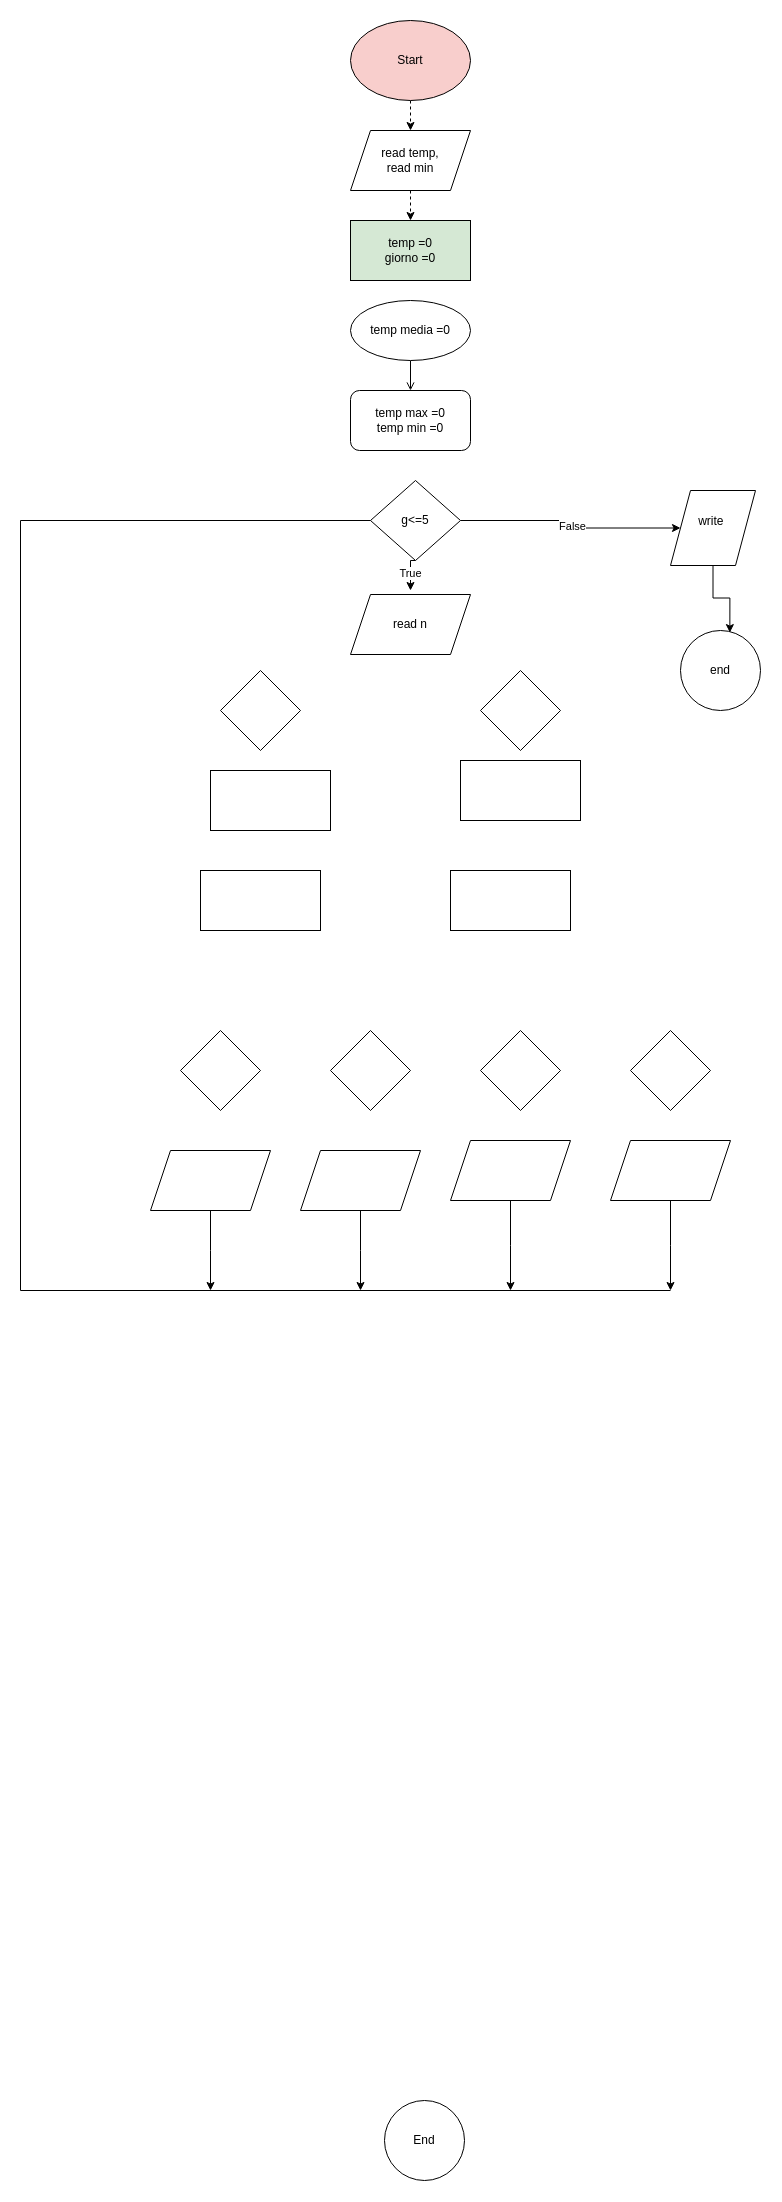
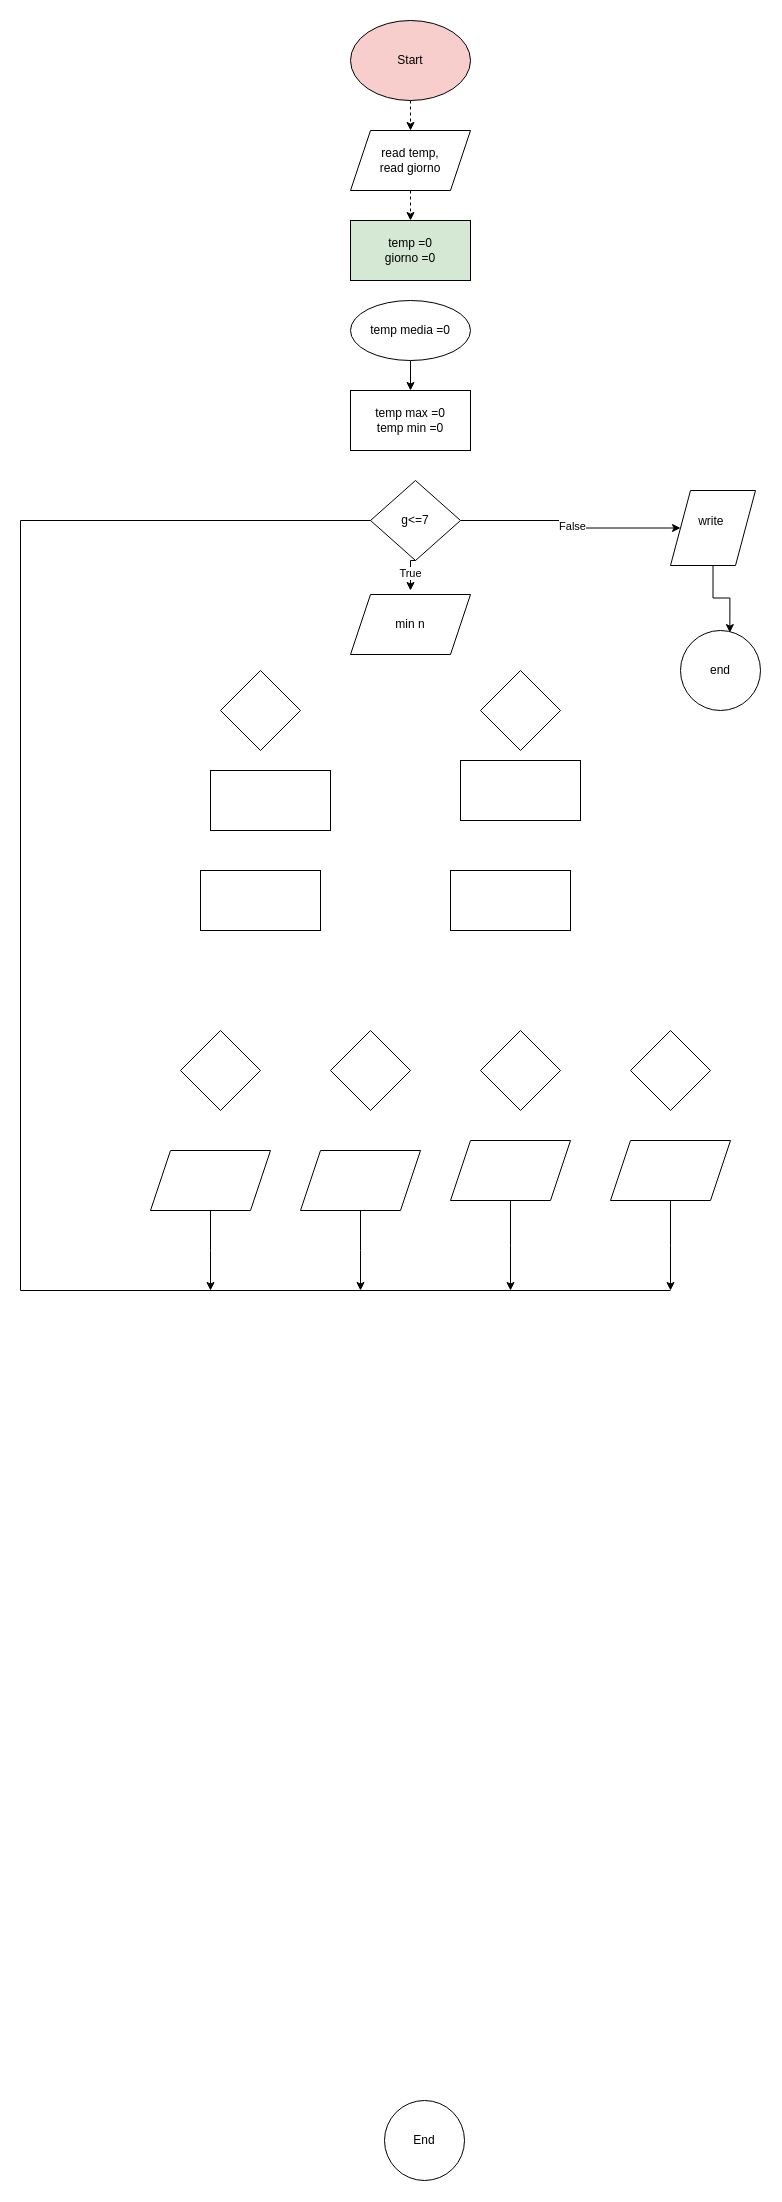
  <mxCell id="0" />
  <mxCell id="1" parent="0" />
  <mxCell id="2" style="edgeStyle=orthogonalEdgeStyle;rounded=0;orthogonalLoop=1;jettySize=auto;html=1;exitX=0.5;exitY=1;exitDx=0;exitDy=0;entryX=0.5;entryY=0;entryDx=0;entryDy=0;dashed=1;" edge="1" parent="1" source="3" target="5"><mxGeometry relative="1" as="geometry" /></mxCell>
  <mxCell id="3" value="Start" style="ellipse;whiteSpace=wrap;html=1;fillColor=#f8cecc;" vertex="1" parent="1"><mxGeometry x="350" y="20" width="120" height="80" as="geometry" /></mxCell>
  <mxCell id="4" style="edgeStyle=orthogonalEdgeStyle;rounded=0;orthogonalLoop=1;jettySize=auto;html=1;exitX=0.5;exitY=1;exitDx=0;exitDy=0;entryX=0.5;entryY=0;entryDx=0;entryDy=0;dashed=1;" edge="1" parent="1" source="5" target="6"><mxGeometry relative="1" as="geometry" /></mxCell>
- <mxCell id="5" value="read temp,&lt;div&gt;read min&lt;/div&gt;" style="shape=parallelogram;perimeter=parallelogramPerimeter;whiteSpace=wrap;html=1;fixedSize=1;" vertex="1" parent="1"><mxGeometry x="350" y="130" width="120" height="60" as="geometry" /></mxCell>
+ <mxCell id="5" value="read temp,&lt;div&gt;read giorno&lt;/div&gt;" style="shape=parallelogram;perimeter=parallelogramPerimeter;whiteSpace=wrap;html=1;fixedSize=1;" vertex="1" parent="1"><mxGeometry x="350" y="130" width="120" height="60" as="geometry" /></mxCell>
  <mxCell id="6" value="temp =0&lt;div&gt;giorno =0&lt;/div&gt;" style="rounded=0;whiteSpace=wrap;html=1;fillColor=#d5e8d4;" vertex="1" parent="1"><mxGeometry x="350" y="220" width="120" height="60" as="geometry" /></mxCell>
- <mxCell id="7" style="edgeStyle=orthogonalEdgeStyle;rounded=0;orthogonalLoop=1;jettySize=auto;html=1;exitX=0.5;exitY=1;exitDx=0;exitDy=0;entryX=0.5;entryY=0;entryDx=0;entryDy=0;endArrow=open;" edge="1" parent="1" source="8" target="9"><mxGeometry relative="1" as="geometry" /></mxCell>
+ <mxCell id="7" style="edgeStyle=orthogonalEdgeStyle;rounded=0;orthogonalLoop=1;jettySize=auto;html=1;exitX=0.5;exitY=1;exitDx=0;exitDy=0;entryX=0.5;entryY=0;entryDx=0;entryDy=0;" edge="1" parent="1" source="8" target="9"><mxGeometry relative="1" as="geometry" /></mxCell>
  <mxCell id="8" value="temp media =0" style="ellipse;whiteSpace=wrap;html=1;" vertex="1" parent="1"><mxGeometry x="350" y="300" width="120" height="60" as="geometry" /></mxCell>
- <mxCell id="9" value="temp max =0&lt;div&gt;temp min =0&lt;/div&gt;" style="whiteSpace=wrap;html=1;rounded=1;" vertex="1" parent="1"><mxGeometry x="350" y="390" width="120" height="60" as="geometry" /></mxCell>
+ <mxCell id="9" value="temp max =0&lt;div&gt;temp min =0&lt;/div&gt;" style="rounded=0;whiteSpace=wrap;html=1;" vertex="1" parent="1"><mxGeometry x="350" y="390" width="120" height="60" as="geometry" /></mxCell>
  <mxCell id="10" value="True" style="edgeStyle=orthogonalEdgeStyle;rounded=0;orthogonalLoop=1;jettySize=auto;html=1;exitX=0.5;exitY=1;exitDx=0;exitDy=0;" edge="1" parent="1" source="13"><mxGeometry relative="1" as="geometry"><mxPoint x="410" y="590" as="targetPoint" /></mxGeometry></mxCell>
  <mxCell id="11" style="edgeStyle=orthogonalEdgeStyle;rounded=0;orthogonalLoop=1;jettySize=auto;html=1;entryX=0;entryY=0.5;entryDx=0;entryDy=0;" edge="1" parent="1" source="13" target="37"><mxGeometry relative="1" as="geometry" /></mxCell>
  <mxCell id="12" value="False" style="edgeLabel;html=1;align=center;verticalAlign=middle;resizable=0;points=[];" vertex="1" connectable="0" parent="11"><mxGeometry x="0.046" y="2" relative="1" as="geometry"><mxPoint as="offset" /></mxGeometry></mxCell>
- <mxCell id="13" value="g&amp;lt;=5" style="rhombus;whiteSpace=wrap;html=1;" vertex="1" parent="1"><mxGeometry x="370" y="480" width="90" height="80" as="geometry" /></mxCell>
+ <mxCell id="13" value="g&amp;lt;=7" style="rhombus;whiteSpace=wrap;html=1;" vertex="1" parent="1"><mxGeometry x="370" y="480" width="90" height="80" as="geometry" /></mxCell>
  <mxCell id="14" value="" style="rhombus;whiteSpace=wrap;html=1;" vertex="1" parent="1"><mxGeometry x="480" y="670" width="80" height="80" as="geometry" /></mxCell>
  <mxCell id="15" value="End" style="ellipse;whiteSpace=wrap;html=1;aspect=fixed;" vertex="1" parent="1"><mxGeometry x="384" y="2100" width="80" height="80" as="geometry" /></mxCell>
- <mxCell id="16" value="read n" style="shape=parallelogram;perimeter=parallelogramPerimeter;whiteSpace=wrap;html=1;fixedSize=1;" vertex="1" parent="1"><mxGeometry x="350" y="594" width="120" height="60" as="geometry" /></mxCell>
+ <mxCell id="16" value="min n" style="shape=parallelogram;perimeter=parallelogramPerimeter;whiteSpace=wrap;html=1;fixedSize=1;" vertex="1" parent="1"><mxGeometry x="350" y="594" width="120" height="60" as="geometry" /></mxCell>
  <mxCell id="17" value="" style="rhombus;whiteSpace=wrap;html=1;" vertex="1" parent="1"><mxGeometry x="220" y="670" width="80" height="80" as="geometry" /></mxCell>
  <mxCell id="18" value="" style="rounded=0;whiteSpace=wrap;html=1;" vertex="1" parent="1"><mxGeometry x="460" y="760" width="120" height="60" as="geometry" /></mxCell>
  <mxCell id="19" value="" style="rounded=0;whiteSpace=wrap;html=1;" vertex="1" parent="1"><mxGeometry x="210" y="770" width="120" height="60" as="geometry" /></mxCell>
  <mxCell id="20" value="" style="rounded=0;whiteSpace=wrap;html=1;" vertex="1" parent="1"><mxGeometry x="200" y="870" width="120" height="60" as="geometry" /></mxCell>
  <mxCell id="21" value="" style="rounded=0;whiteSpace=wrap;html=1;" vertex="1" parent="1"><mxGeometry x="450" y="870" width="120" height="60" as="geometry" /></mxCell>
  <mxCell id="22" value="" style="rhombus;whiteSpace=wrap;html=1;" vertex="1" parent="1"><mxGeometry x="180" y="1030" width="80" height="80" as="geometry" /></mxCell>
  <mxCell id="23" value="" style="rhombus;whiteSpace=wrap;html=1;" vertex="1" parent="1"><mxGeometry x="330" y="1030" width="80" height="80" as="geometry" /></mxCell>
  <mxCell id="24" value="" style="rhombus;whiteSpace=wrap;html=1;" vertex="1" parent="1"><mxGeometry x="480" y="1030" width="80" height="80" as="geometry" /></mxCell>
  <mxCell id="25" value="" style="rhombus;whiteSpace=wrap;html=1;" vertex="1" parent="1"><mxGeometry x="630" y="1030" width="80" height="80" as="geometry" /></mxCell>
  <mxCell id="26" style="edgeStyle=orthogonalEdgeStyle;rounded=0;orthogonalLoop=1;jettySize=auto;html=1;exitX=0.5;exitY=1;exitDx=0;exitDy=0;" edge="1" parent="1" source="27"><mxGeometry relative="1" as="geometry"><mxPoint x="210" y="1290" as="targetPoint" /></mxGeometry></mxCell>
  <mxCell id="27" value="" style="shape=parallelogram;perimeter=parallelogramPerimeter;whiteSpace=wrap;html=1;fixedSize=1;" vertex="1" parent="1"><mxGeometry x="150" y="1150" width="120" height="60" as="geometry" /></mxCell>
  <mxCell id="28" style="edgeStyle=orthogonalEdgeStyle;rounded=0;orthogonalLoop=1;jettySize=auto;html=1;" edge="1" parent="1" source="29"><mxGeometry relative="1" as="geometry"><mxPoint x="360" y="1290" as="targetPoint" /></mxGeometry></mxCell>
  <mxCell id="29" value="" style="shape=parallelogram;perimeter=parallelogramPerimeter;whiteSpace=wrap;html=1;fixedSize=1;" vertex="1" parent="1"><mxGeometry x="300" y="1150" width="120" height="60" as="geometry" /></mxCell>
  <mxCell id="30" style="edgeStyle=orthogonalEdgeStyle;rounded=0;orthogonalLoop=1;jettySize=auto;html=1;" edge="1" parent="1" source="31"><mxGeometry relative="1" as="geometry"><mxPoint x="510" y="1290" as="targetPoint" /></mxGeometry></mxCell>
  <mxCell id="31" value="" style="shape=parallelogram;perimeter=parallelogramPerimeter;whiteSpace=wrap;html=1;fixedSize=1;" vertex="1" parent="1"><mxGeometry x="450" y="1140" width="120" height="60" as="geometry" /></mxCell>
  <mxCell id="32" style="edgeStyle=orthogonalEdgeStyle;rounded=0;orthogonalLoop=1;jettySize=auto;html=1;" edge="1" parent="1" source="33"><mxGeometry relative="1" as="geometry"><mxPoint x="670" y="1290" as="targetPoint" /></mxGeometry></mxCell>
  <mxCell id="33" value="" style="shape=parallelogram;perimeter=parallelogramPerimeter;whiteSpace=wrap;html=1;fixedSize=1;" vertex="1" parent="1"><mxGeometry x="610" y="1140" width="120" height="60" as="geometry" /></mxCell>
  <mxCell id="34" value="" style="endArrow=none;html=1;rounded=0;" edge="1" parent="1"><mxGeometry width="50" height="50" relative="1" as="geometry"><mxPoint x="20" y="520" as="sourcePoint" /><mxPoint x="370" y="520" as="targetPoint" /></mxGeometry></mxCell>
  <mxCell id="35" value="" style="endArrow=none;html=1;rounded=0;" edge="1" parent="1"><mxGeometry width="50" height="50" relative="1" as="geometry"><mxPoint x="20" y="1290" as="sourcePoint" /><mxPoint x="20" y="520" as="targetPoint" /></mxGeometry></mxCell>
  <mxCell id="36" value="" style="endArrow=none;html=1;rounded=0;" edge="1" parent="1"><mxGeometry width="50" height="50" relative="1" as="geometry"><mxPoint x="20" y="1290" as="sourcePoint" /><mxPoint x="670" y="1290" as="targetPoint" /></mxGeometry></mxCell>
  <mxCell id="37" value="write&amp;nbsp;&lt;div&gt;&lt;br&gt;&lt;/div&gt;" style="shape=parallelogram;perimeter=parallelogramPerimeter;whiteSpace=wrap;html=1;fixedSize=1;" vertex="1" parent="1"><mxGeometry x="670" y="490" width="85" height="75" as="geometry" /></mxCell>
  <mxCell id="38" value="end" style="ellipse;whiteSpace=wrap;html=1;aspect=fixed;" vertex="1" parent="1"><mxGeometry x="680" y="630" width="80" height="80" as="geometry" /></mxCell>
  <mxCell id="39" style="edgeStyle=orthogonalEdgeStyle;rounded=0;orthogonalLoop=1;jettySize=auto;html=1;entryX=0.617;entryY=0.026;entryDx=0;entryDy=0;entryPerimeter=0;" edge="1" parent="1" source="37" target="38"><mxGeometry relative="1" as="geometry" /></mxCell>
